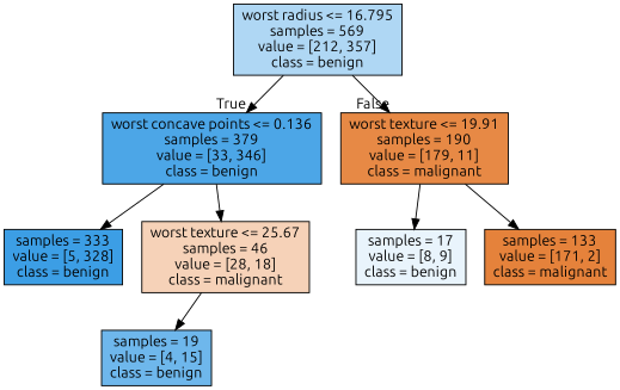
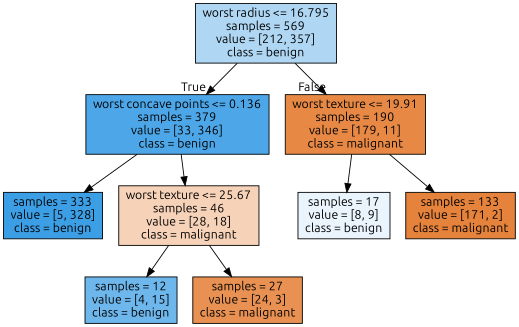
  digraph {
    fontname=Ubuntu
    node [color=black fontname=Ubuntu shape=box style=filled]
    edge [fontname=Ubuntu]
    n1 [fillcolor="#afd7f4" label="worst radius <= 16.795\nsamples = 569\nvalue = [212, 357]\nclass = benign"]
    n2 [fillcolor="#4ca6e7" label="worst concave points <= 0.136\nsamples = 379\nvalue = [33, 346]\nclass = benign"]
    n3 [fillcolor="#e78945" label="worst texture <= 19.91\nsamples = 190\nvalue = [179, 11]\nclass = malignant"]
    n4 [fillcolor="#3c9ee5" label="samples = 333\nvalue = [5, 328]\nclass = benign"]
    n5 [fillcolor="#f6d2b8" label="worst texture <= 25.67\nsamples = 46\nvalue = [28, 18]\nclass = malignant"]
    n6 [fillcolor="#e9f4fc" label="samples = 17\nvalue = [8, 9]\nclass = benign"]
    n7 [fillcolor="#e5823b" label="samples = 133\nvalue = [171, 2]\nclass = malignant"]
-   n8 [fillcolor="#6eb7ec" label="samples = 19\nvalue = [4, 15]\nclass = benign"]
+   n8 [fillcolor="#6eb7ec" label="samples = 12\nvalue = [4, 15]\nclass = benign"]
+   n9 [fillcolor="#e89152" label="samples = 27\nvalue = [24, 3]\nclass = malignant"]
    n1 -> n2 [headlabel=True labelangle=45 labeldistance=2.5]
    n1 -> n3 [headlabel=False labelangle=-45 labeldistance=2.5]
    n2 -> n4
    n2 -> n5
    n3 -> n6
    n3 -> n7
    n5 -> n8
+   n5 -> n9
  }
